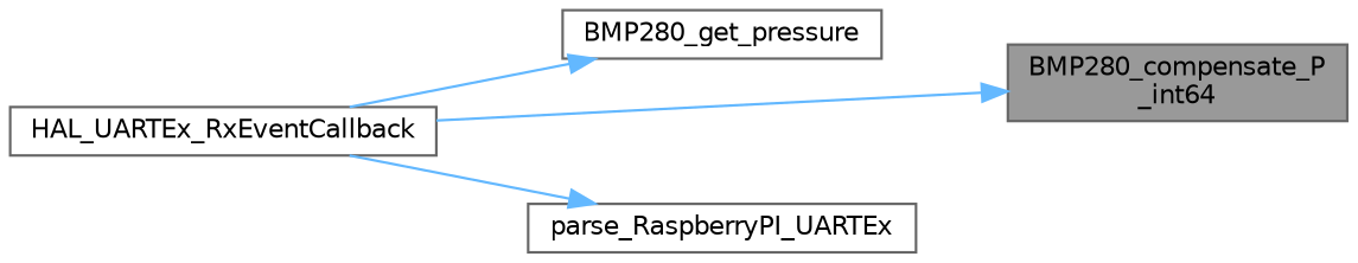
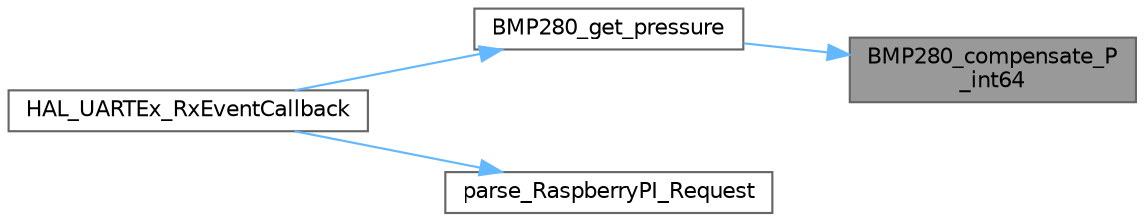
  digraph {
    rankdir=RL
    node [color=grey40 fillcolor=white fontname=Helvetica fontsize=10 shape=box style=filled]
    edge [color=steelblue1 dir=back fontname=Helvetica fontsize=10 labelfontname=Helvetica labelfontsize=10 style=solid]
    n1 [color=gray40 fillcolor=grey60 fontcolor=black height=0.2 label="BMP280_compensate_P\l_int64" width=0.4]
    n2 [height=0.2 label=BMP280_get_pressure width=0.4]
    n3 [height=0.2 label=HAL_UARTEx_RxEventCallback width=0.4]
-   n4 [height=0.2 label=parse_RaspberryPI_UARTEx width=0.4]
-   n1 -> n3
+   n4 [height=0.2 label=parse_RaspberryPI_Request width=0.4]
+   n1 -> n2
    n2 -> n3
    n4 -> n3
  }
